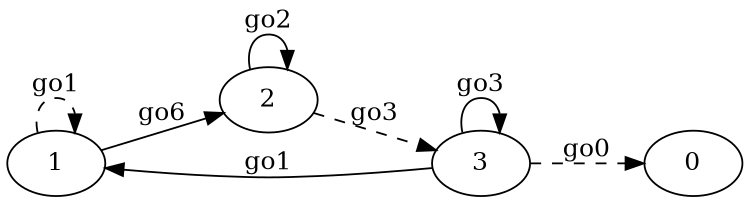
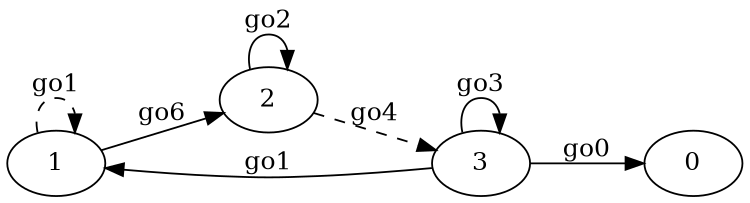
  digraph {
    rankdir=LR
    1
    2
    3
    0
    1 -> 1 [label=go1 style=dashed]
    1 -> 2 [label=go6]
    2 -> 2 [label=go2]
-   2 -> 3 [label=go3 style=dashed]
+   2 -> 3 [label=go4 style=dashed]
    3 -> 1 [label=go1]
    3 -> 3 [label=go3]
-   3 -> 0 [label=go0 style=dashed]
+   3 -> 0 [label=go0]
  }
